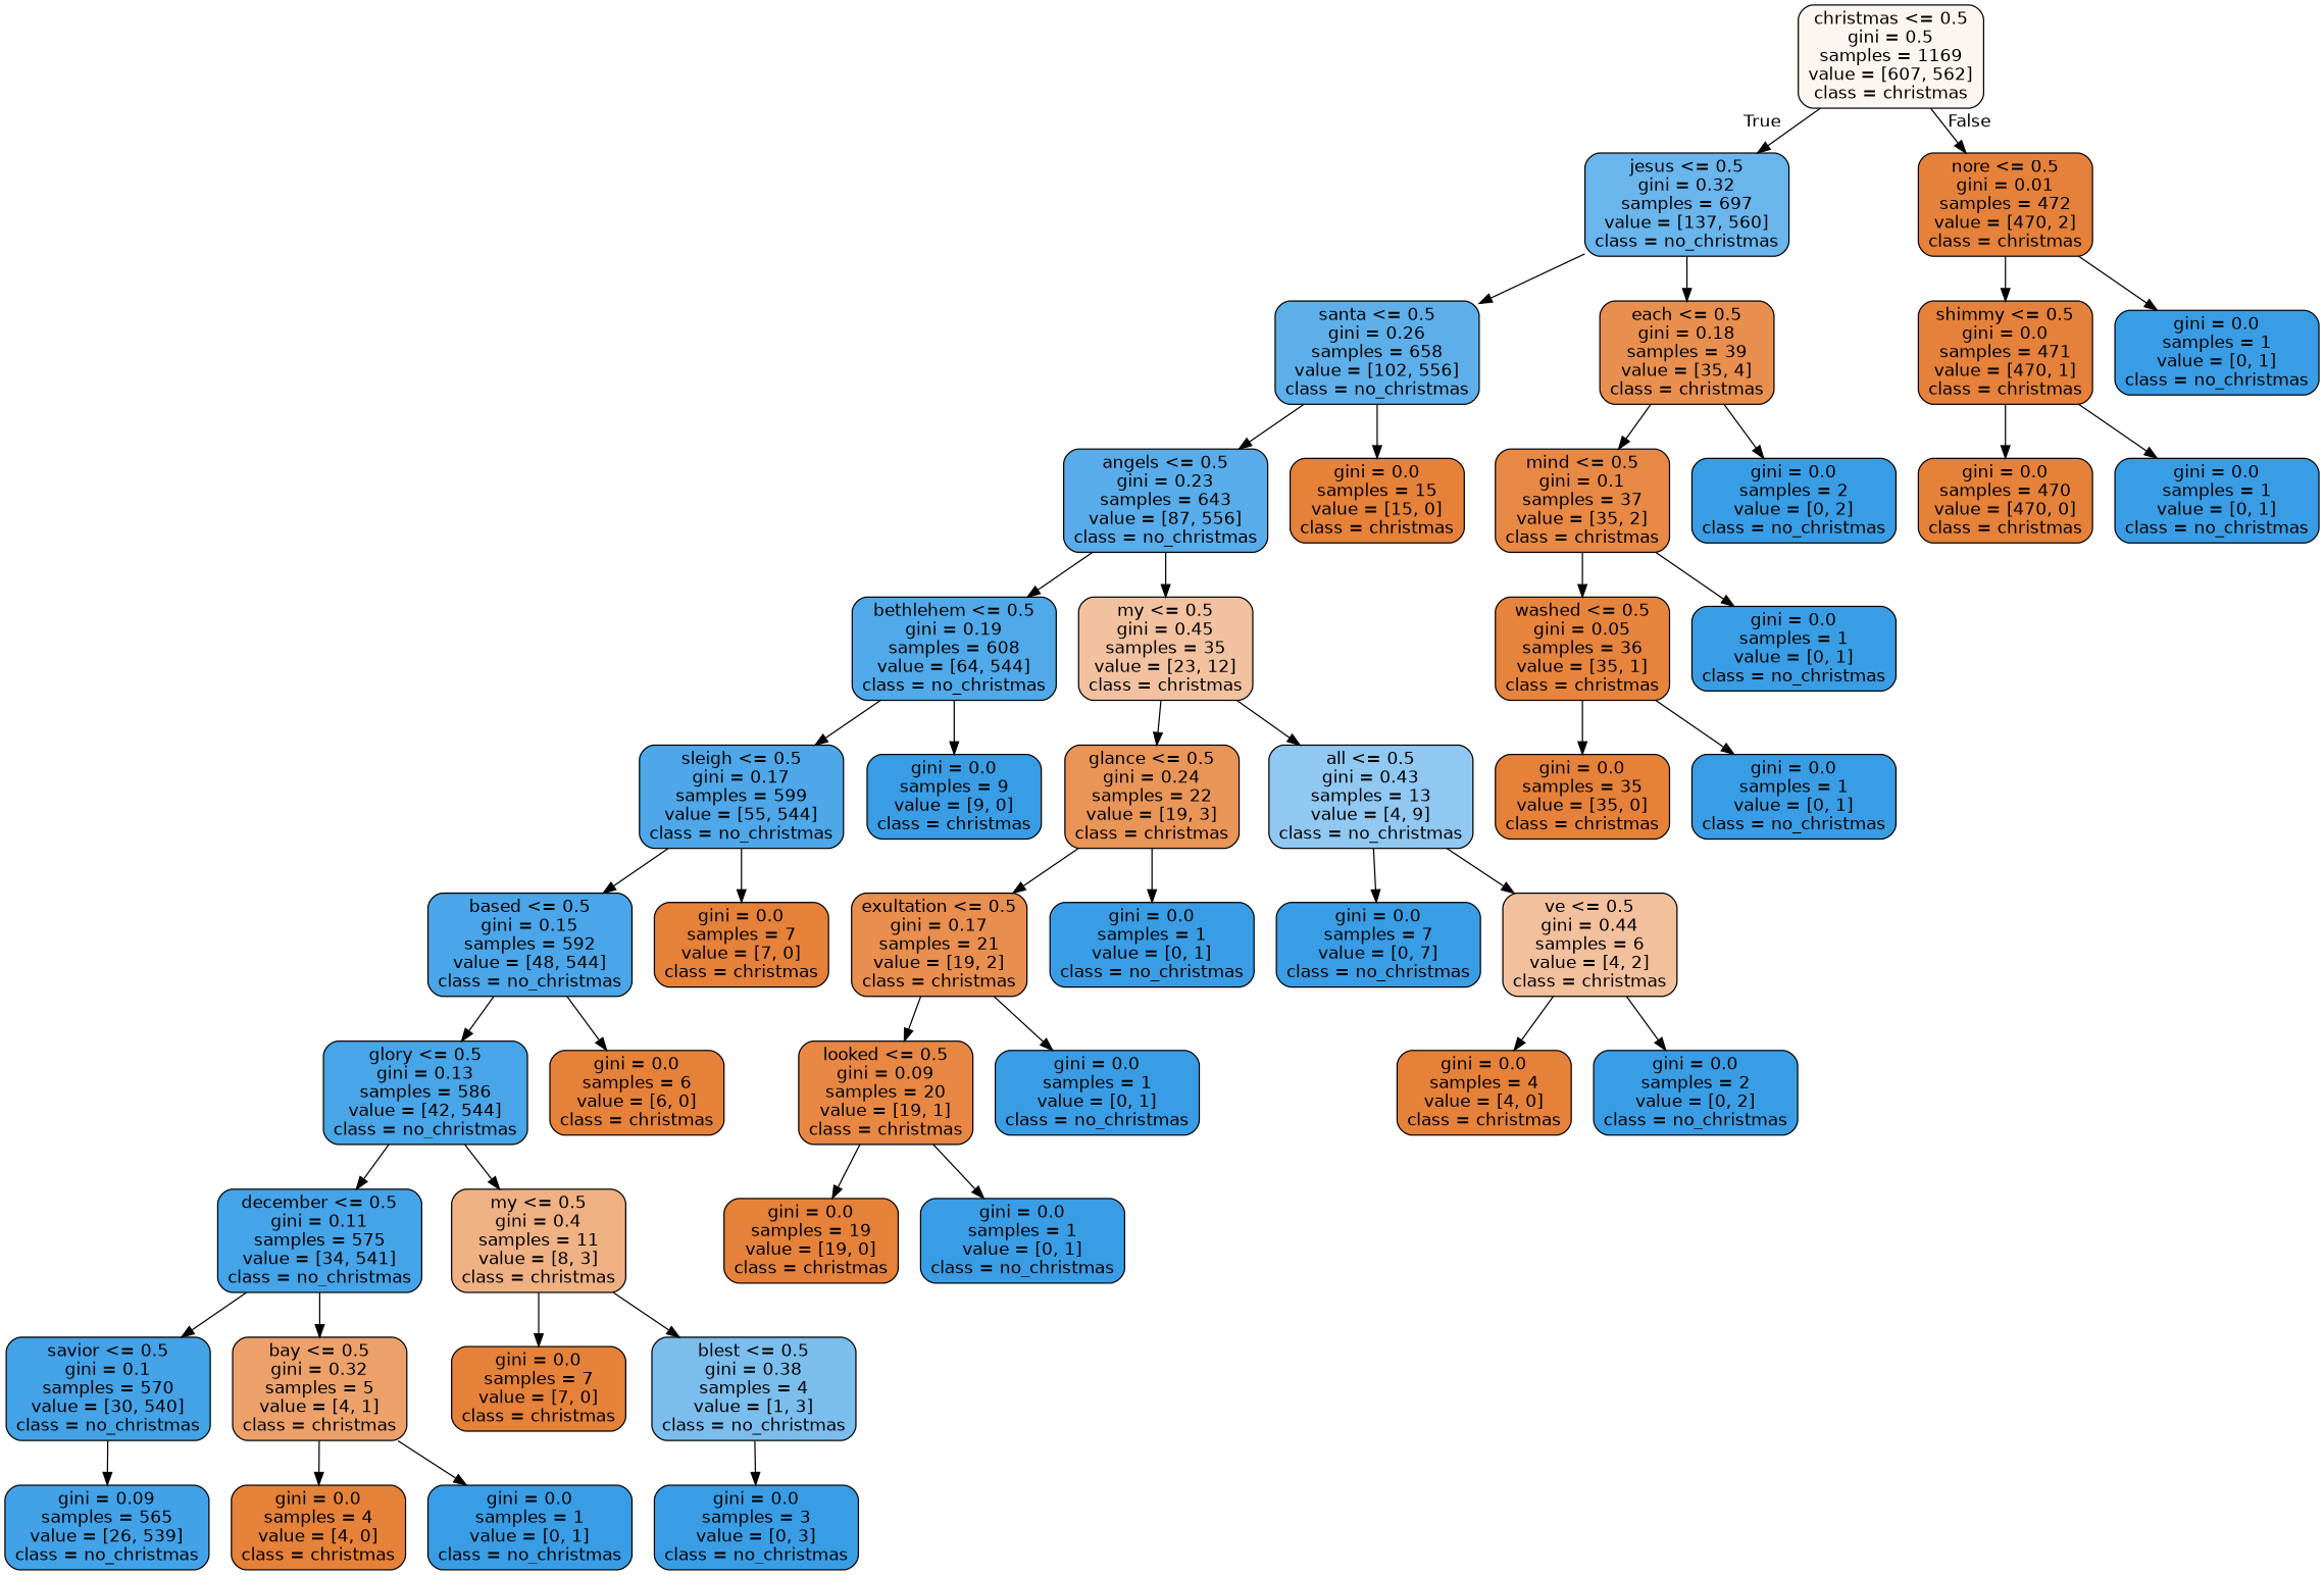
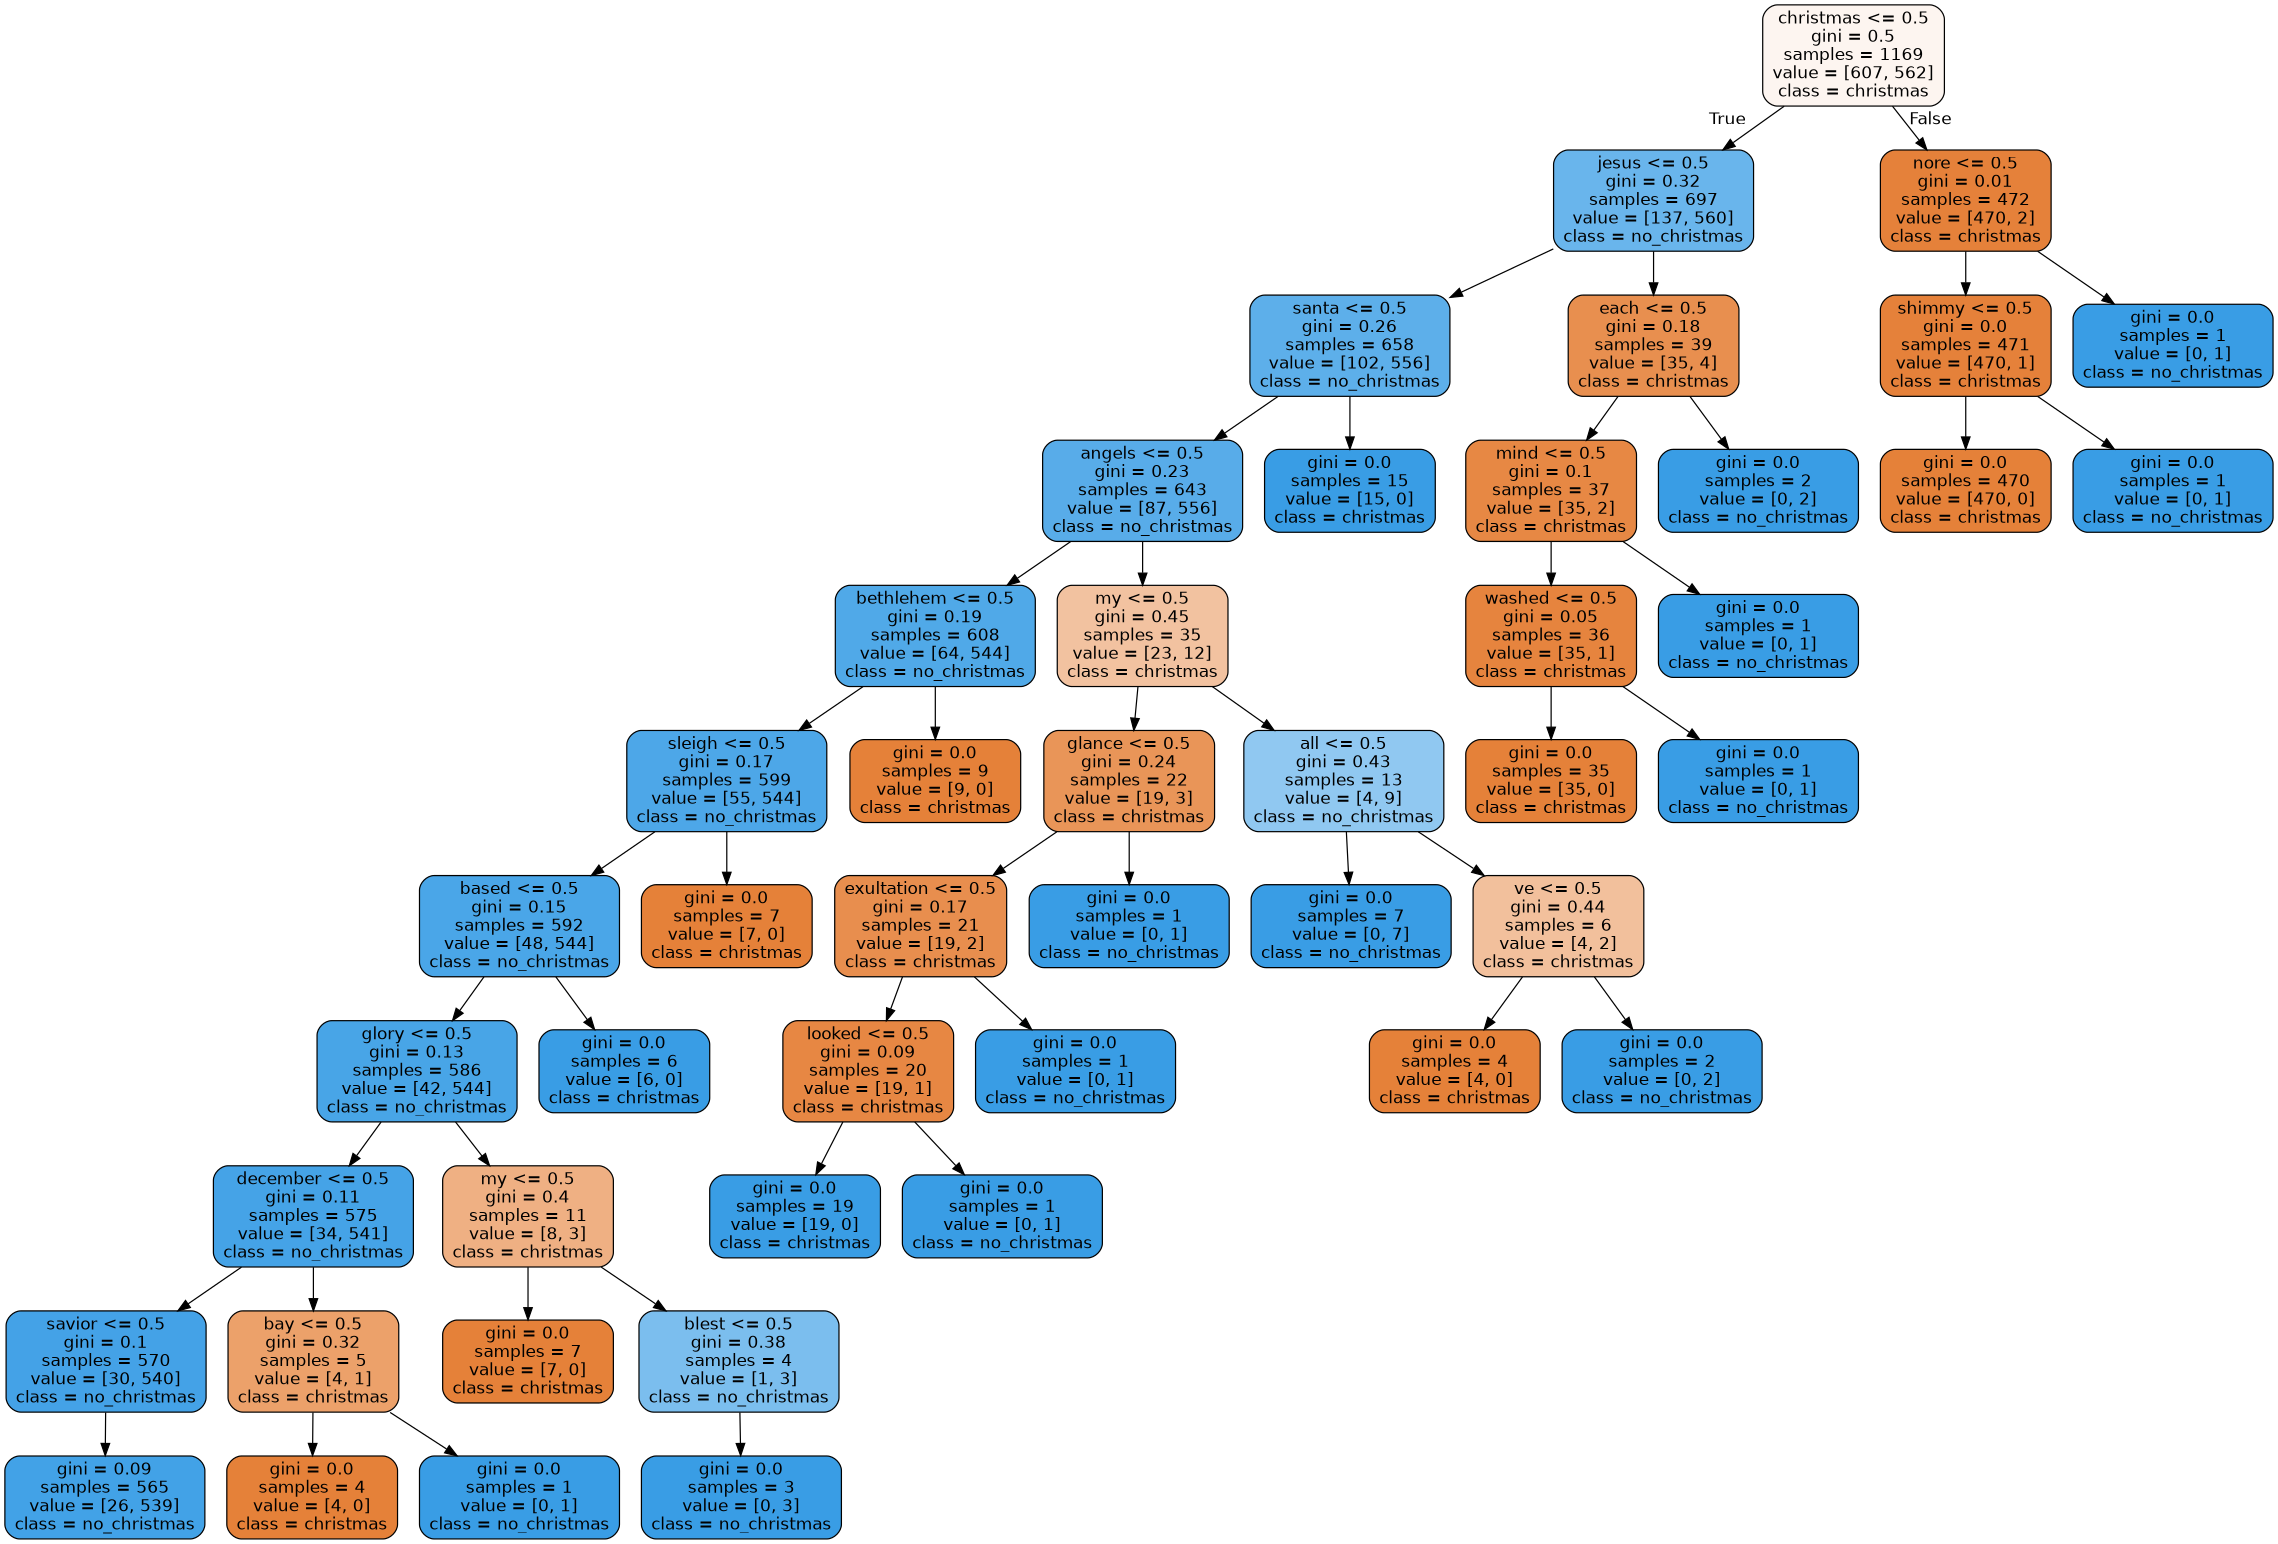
  digraph {
    node [color=black fillcolor="#399de5ff" fontname=helvetica shape=box style="filled, rounded"]
    edge [fontname=helvetica]
    n1 [fillcolor="#e5813913" label="christmas <= 0.5\ngini = 0.5\nsamples = 1169\nvalue = [607, 562]\nclass = christmas"]
    n2 [fillcolor="#399de5c1" label="jesus <= 0.5\ngini = 0.32\nsamples = 697\nvalue = [137, 560]\nclass = no_christmas"]
    n3 [fillcolor="#e58139fe" label="nore <= 0.5\ngini = 0.01\nsamples = 472\nvalue = [470, 2]\nclass = christmas"]
    n4 [fillcolor="#399de5d0" label="santa <= 0.5\ngini = 0.26\nsamples = 658\nvalue = [102, 556]\nclass = no_christmas"]
    n5 [fillcolor="#e58139e2" label="each <= 0.5\ngini = 0.18\nsamples = 39\nvalue = [35, 4]\nclass = christmas"]
    n6 [fillcolor="#e58139fe" label="shimmy <= 0.5\ngini = 0.0\nsamples = 471\nvalue = [470, 1]\nclass = christmas"]
    n7 [label="gini = 0.0\nsamples = 1\nvalue = [0, 1]\nclass = no_christmas"]
    n8 [fillcolor="#399de5d7" label="angels <= 0.5\ngini = 0.23\nsamples = 643\nvalue = [87, 556]\nclass = no_christmas"]
-   n9 [fillcolor="#e58139ff" label="gini = 0.0\nsamples = 15\nvalue = [15, 0]\nclass = christmas"]
+   n9 [label="gini = 0.0\nsamples = 15\nvalue = [15, 0]\nclass = christmas"]
    n10 [fillcolor="#e58139f0" label="mind <= 0.5\ngini = 0.1\nsamples = 37\nvalue = [35, 2]\nclass = christmas"]
    n11 [label="gini = 0.0\nsamples = 2\nvalue = [0, 2]\nclass = no_christmas"]
    n12 [fillcolor="#399de5e1" label="bethlehem <= 0.5\ngini = 0.19\nsamples = 608\nvalue = [64, 544]\nclass = no_christmas"]
    n13 [fillcolor="#e581397a" label="my <= 0.5\ngini = 0.45\nsamples = 35\nvalue = [23, 12]\nclass = christmas"]
    n14 [fillcolor="#399de5e5" label="sleigh <= 0.5\ngini = 0.17\nsamples = 599\nvalue = [55, 544]\nclass = no_christmas"]
-   n15 [label="gini = 0.0\nsamples = 9\nvalue = [9, 0]\nclass = christmas"]
+   n15 [fillcolor="#e58139ff" label="gini = 0.0\nsamples = 9\nvalue = [9, 0]\nclass = christmas"]
    n16 [fillcolor="#e58139d7" label="glance <= 0.5\ngini = 0.24\nsamples = 22\nvalue = [19, 3]\nclass = christmas"]
    n17 [fillcolor="#399de58e" label="all <= 0.5\ngini = 0.43\nsamples = 13\nvalue = [4, 9]\nclass = no_christmas"]
    n18 [fillcolor="#399de5e9" label="based <= 0.5\ngini = 0.15\nsamples = 592\nvalue = [48, 544]\nclass = no_christmas"]
    n19 [fillcolor="#e58139ff" label="gini = 0.0\nsamples = 7\nvalue = [7, 0]\nclass = christmas"]
    n20 [fillcolor="#399de5eb" label="glory <= 0.5\ngini = 0.13\nsamples = 586\nvalue = [42, 544]\nclass = no_christmas"]
-   n21 [fillcolor="#e58139ff" label="gini = 0.0\nsamples = 6\nvalue = [6, 0]\nclass = christmas"]
+   n21 [label="gini = 0.0\nsamples = 6\nvalue = [6, 0]\nclass = christmas"]
    n22 [fillcolor="#399de5ef" label="december <= 0.5\ngini = 0.11\nsamples = 575\nvalue = [34, 541]\nclass = no_christmas"]
    n23 [fillcolor="#e581399f" label="my <= 0.5\ngini = 0.4\nsamples = 11\nvalue = [8, 3]\nclass = christmas"]
    n24 [fillcolor="#399de5f1" label="savior <= 0.5\ngini = 0.1\nsamples = 570\nvalue = [30, 540]\nclass = no_christmas"]
    n25 [fillcolor="#e58139bf" label="bay <= 0.5\ngini = 0.32\nsamples = 5\nvalue = [4, 1]\nclass = christmas"]
    n26 [fillcolor="#e58139ff" label="gini = 0.0\nsamples = 7\nvalue = [7, 0]\nclass = christmas"]
    n27 [fillcolor="#399de5aa" label="blest <= 0.5\ngini = 0.38\nsamples = 4\nvalue = [1, 3]\nclass = no_christmas"]
    n28 [fillcolor="#399de5f3" label="gini = 0.09\nsamples = 565\nvalue = [26, 539]\nclass = no_christmas"]
    n29 [fillcolor="#e58139ff" label="gini = 0.0\nsamples = 4\nvalue = [4, 0]\nclass = christmas"]
    n30 [label="gini = 0.0\nsamples = 1\nvalue = [0, 1]\nclass = no_christmas"]
    n31 [label="gini = 0.0\nsamples = 3\nvalue = [0, 3]\nclass = no_christmas"]
    n32 [fillcolor="#e58139e4" label="exultation <= 0.5\ngini = 0.17\nsamples = 21\nvalue = [19, 2]\nclass = christmas"]
    n33 [label="gini = 0.0\nsamples = 1\nvalue = [0, 1]\nclass = no_christmas"]
    n34 [label="gini = 0.0\nsamples = 7\nvalue = [0, 7]\nclass = no_christmas"]
    n35 [fillcolor="#e581397f" label="ve <= 0.5\ngini = 0.44\nsamples = 6\nvalue = [4, 2]\nclass = christmas"]
    n36 [fillcolor="#e58139f2" label="looked <= 0.5\ngini = 0.09\nsamples = 20\nvalue = [19, 1]\nclass = christmas"]
    n37 [label="gini = 0.0\nsamples = 1\nvalue = [0, 1]\nclass = no_christmas"]
-   n38 [fillcolor="#e58139ff" label="gini = 0.0\nsamples = 19\nvalue = [19, 0]\nclass = christmas"]
+   n38 [label="gini = 0.0\nsamples = 19\nvalue = [19, 0]\nclass = christmas"]
    n39 [label="gini = 0.0\nsamples = 1\nvalue = [0, 1]\nclass = no_christmas"]
    n40 [fillcolor="#e58139ff" label="gini = 0.0\nsamples = 4\nvalue = [4, 0]\nclass = christmas"]
    n41 [label="gini = 0.0\nsamples = 2\nvalue = [0, 2]\nclass = no_christmas"]
    n42 [fillcolor="#e58139f8" label="washed <= 0.5\ngini = 0.05\nsamples = 36\nvalue = [35, 1]\nclass = christmas"]
    n43 [label="gini = 0.0\nsamples = 1\nvalue = [0, 1]\nclass = no_christmas"]
    n44 [fillcolor="#e58139ff" label="gini = 0.0\nsamples = 35\nvalue = [35, 0]\nclass = christmas"]
    n45 [label="gini = 0.0\nsamples = 1\nvalue = [0, 1]\nclass = no_christmas"]
    n46 [fillcolor="#e58139ff" label="gini = 0.0\nsamples = 470\nvalue = [470, 0]\nclass = christmas"]
    n47 [label="gini = 0.0\nsamples = 1\nvalue = [0, 1]\nclass = no_christmas"]
    n1 -> n2 [headlabel=True labelangle=45 labeldistance=2.5]
    n1 -> n3 [headlabel=False labelangle=-45 labeldistance=2.5]
    n2 -> n4
    n2 -> n5
    n3 -> n6
    n3 -> n7
    n4 -> n8
    n4 -> n9
    n5 -> n10
    n5 -> n11
    n6 -> n46
    n6 -> n47
    n8 -> n12
    n8 -> n13
    n10 -> n42
    n10 -> n43
    n12 -> n14
    n12 -> n15
    n13 -> n16
    n13 -> n17
    n14 -> n18
    n14 -> n19
    n16 -> n32
    n16 -> n33
    n17 -> n34
    n17 -> n35
    n18 -> n20
    n18 -> n21
    n20 -> n22
    n20 -> n23
    n22 -> n24
    n22 -> n25
    n23 -> n26
    n23 -> n27
    n24 -> n28
    n25 -> n29
    n25 -> n30
    n27 -> n31
    n32 -> n36
    n32 -> n37
    n35 -> n40
    n35 -> n41
    n36 -> n38
    n36 -> n39
    n42 -> n44
    n42 -> n45
  }
